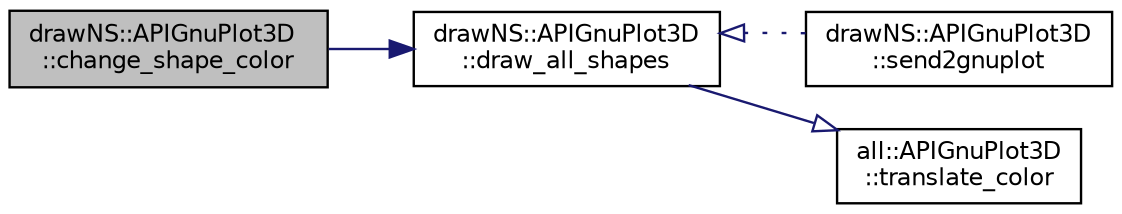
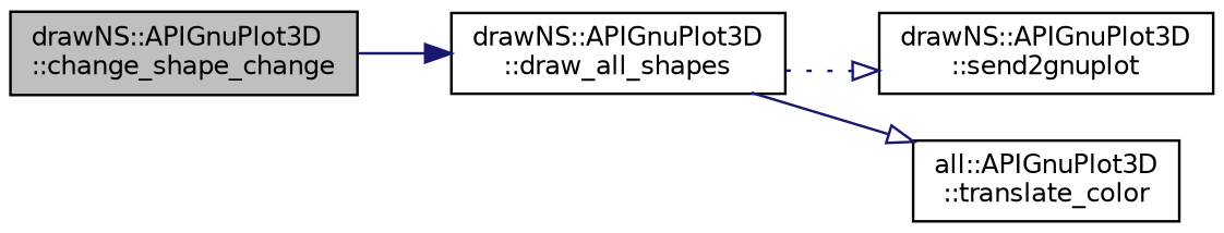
  digraph {
    rankdir=LR
    node [color=black fillcolor=white fontname=Helvetica fontsize=10 shape=record style=filled]
    edge [arrowhead=onormal color=midnightblue fontname=Helvetica fontsize=10 labelfontname=Helvetica labelfontsize=10 style=solid]
-   n1 [fillcolor=grey75 fontcolor=black height=0.2 label="drawNS::APIGnuPlot3D\l::change_shape_color" width=0.4]
+   n1 [fillcolor=grey75 fontcolor=black height=0.2 label="drawNS::APIGnuPlot3D\l::change_shape_change" width=0.4]
    n2 [height=0.2 label="drawNS::APIGnuPlot3D\l::draw_all_shapes" width=0.4]
    n3 [height=0.2 label="drawNS::APIGnuPlot3D\l::send2gnuplot" width=0.4]
    n4 [height=0.2 label="all::APIGnuPlot3D\l::translate_color" width=0.4]
    n1 -> n2 [arrowhead=normal]
-   n3 -> n2 [style=dotted]
+   n2 -> n3 [style=dotted]
    n2 -> n4
  }
